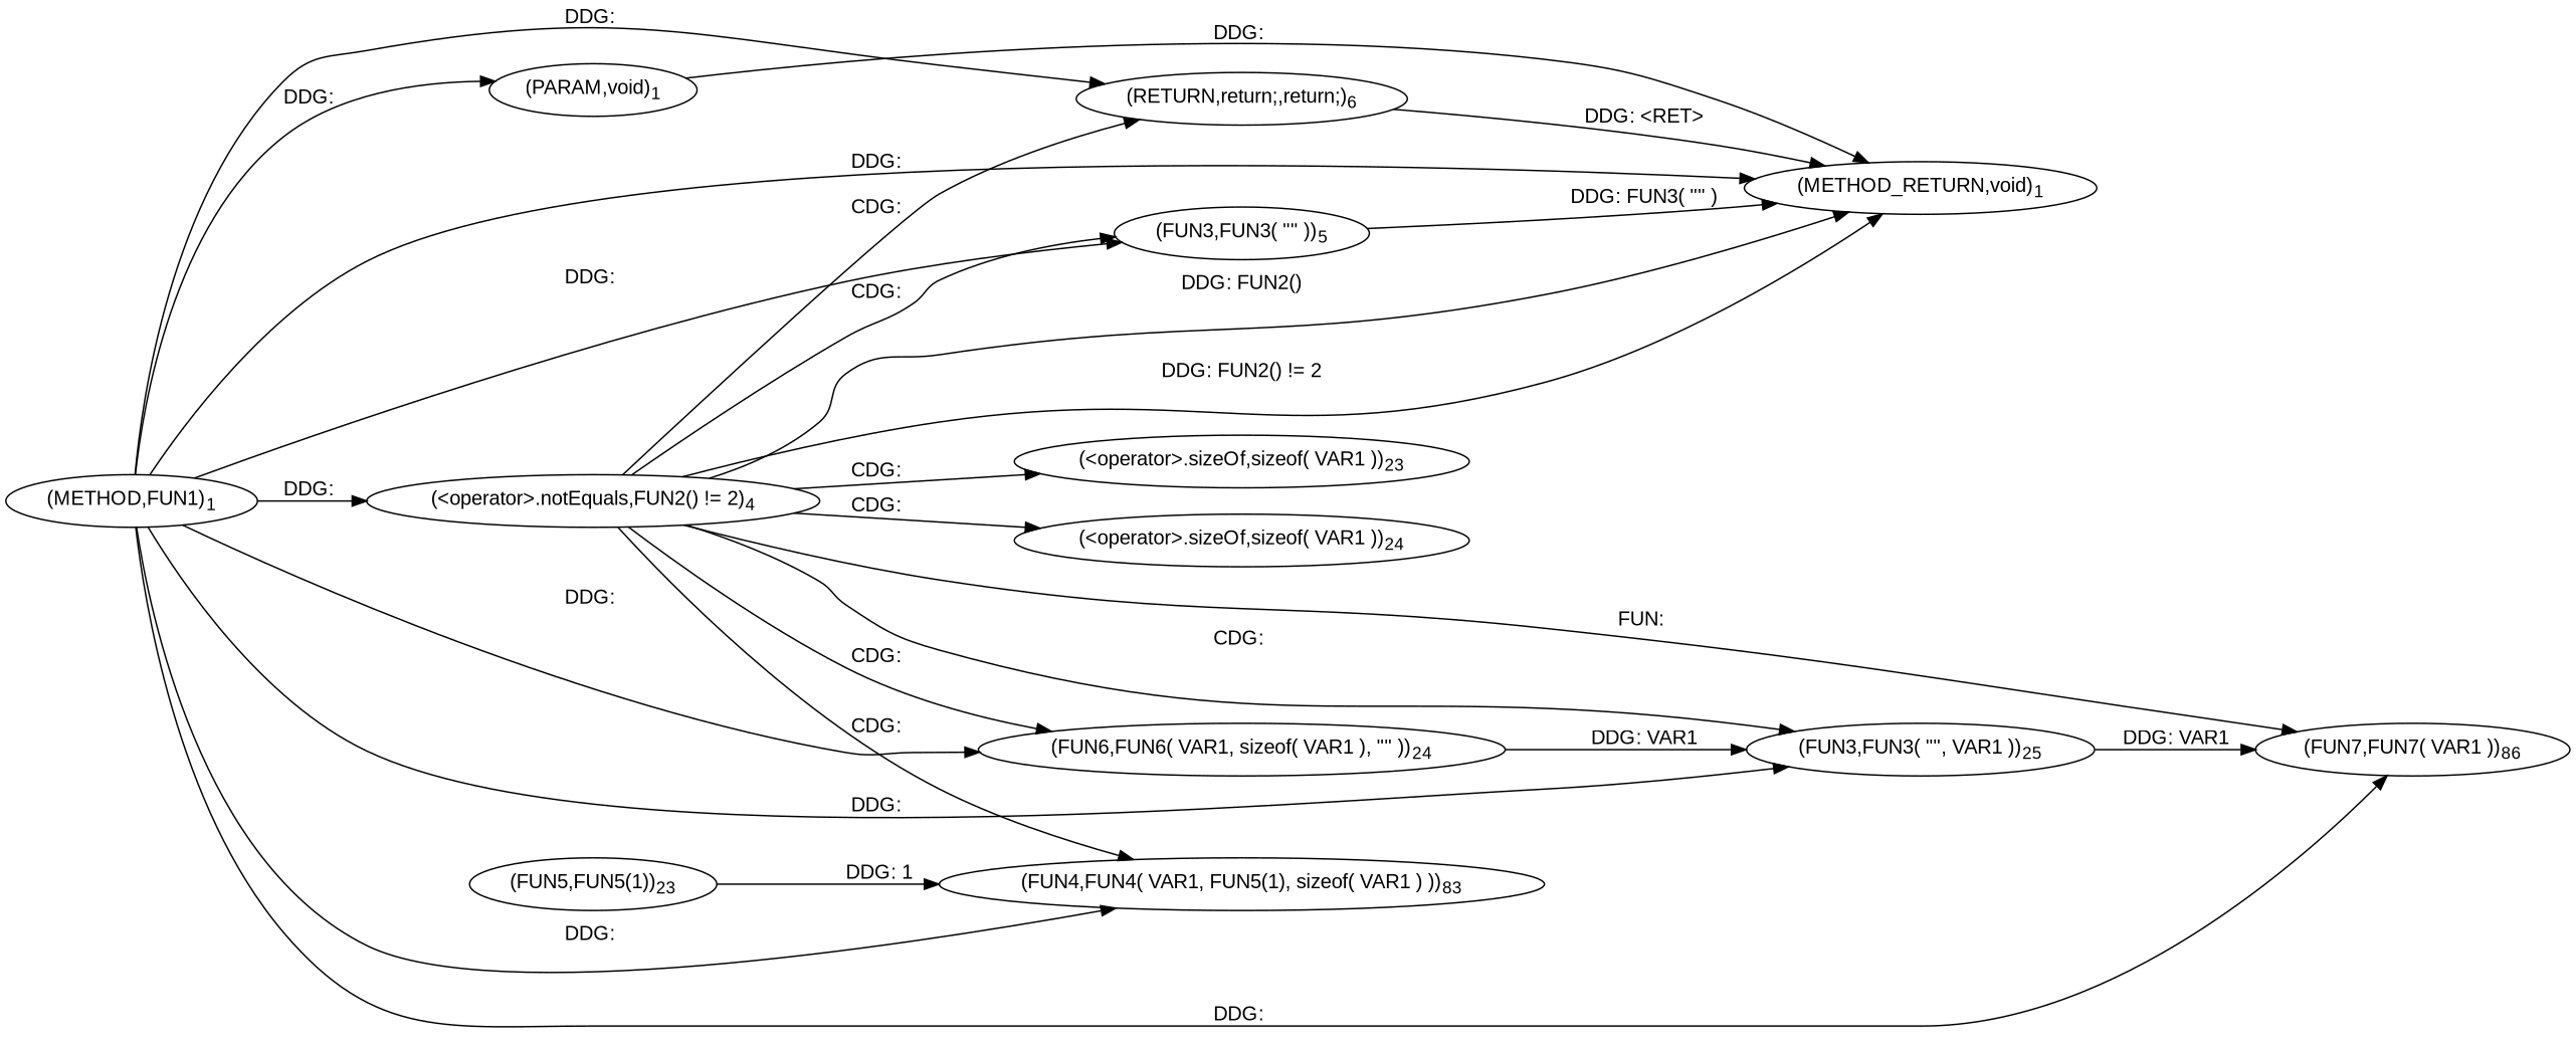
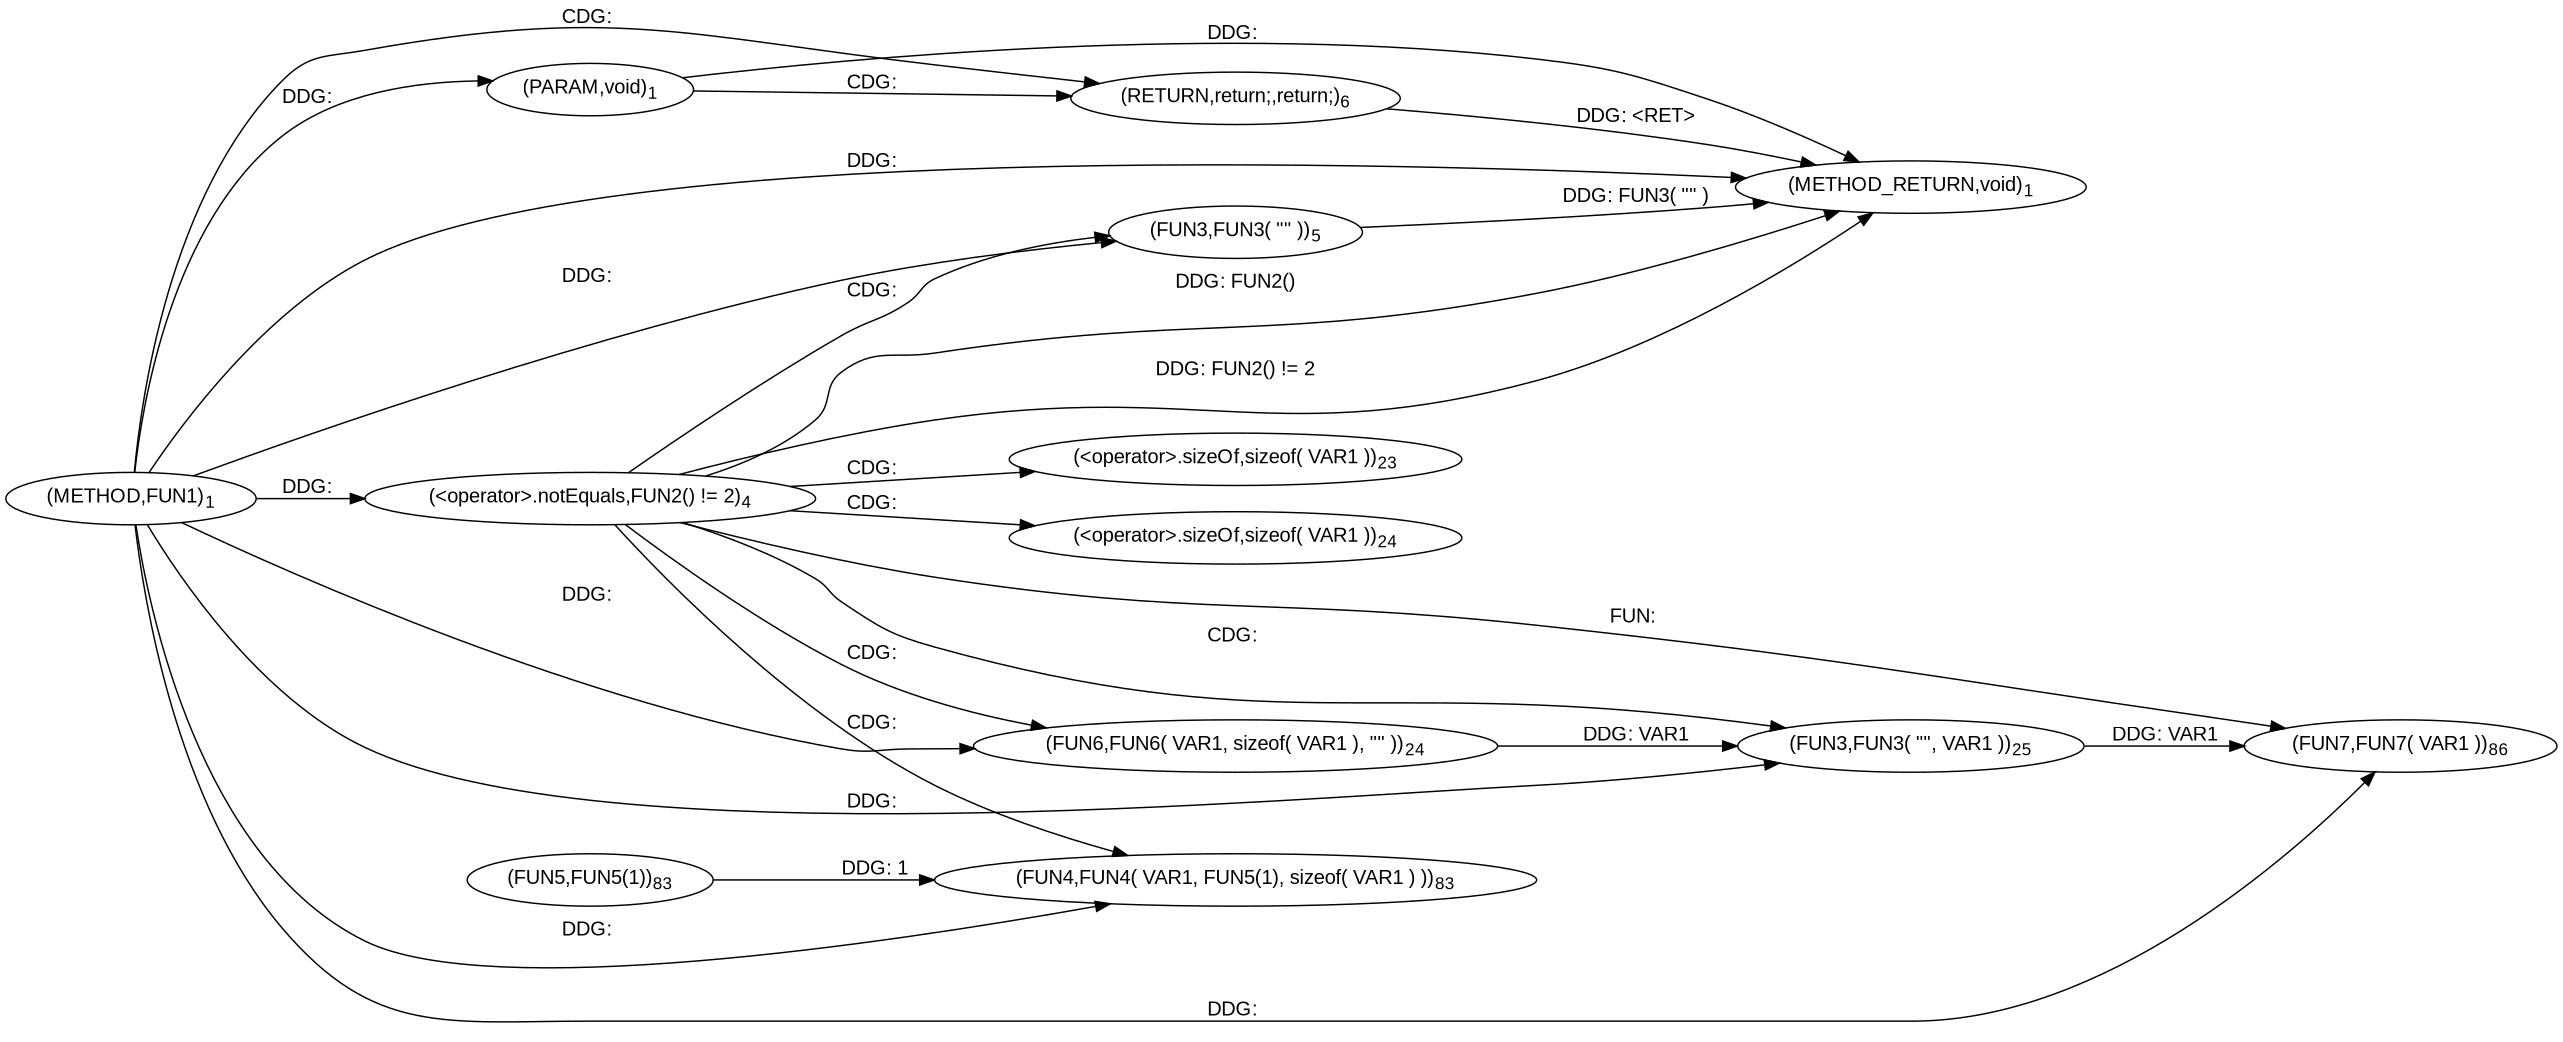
  digraph {
    fontname="Liberation Sans"
    rankdir=LR
    node [fontname="Liberation Sans"]
    edge [fontname="Liberation Sans"]
    n1 [label=<(METHOD,FUN1)<SUB>1</SUB>>]
    n2 [label=<(PARAM,void)<SUB>1</SUB>>]
    n3 [label=<(FUN4,FUN4( VAR1, FUN5(1), sizeof( VAR1 ) ))<SUB>83</SUB>>]
    n4 [label=<(FUN6,FUN6( VAR1, sizeof( VAR1 ), &quot;&quot; ))<SUB>24</SUB>>]
    n5 [label=<(FUN3,FUN3( &quot;&quot;, VAR1 ))<SUB>25</SUB>>]
    n6 [label=<(FUN7,FUN7( VAR1 ))<SUB>86</SUB>>]
    n7 [label=<(&lt;operator&gt;.notEquals,FUN2() != 2)<SUB>4</SUB>>]
    n8 [label=<(FUN3,FUN3( &quot;&quot; ))<SUB>5</SUB>>]
    n9 [label=<(RETURN,return;,return;)<SUB>6</SUB>>]
    n10 [label=<(METHOD_RETURN,void)<SUB>1</SUB>>]
    n11 [label=<(&lt;operator&gt;.sizeOf,sizeof( VAR1 ))<SUB>23</SUB>>]
    n12 [label=<(&lt;operator&gt;.sizeOf,sizeof( VAR1 ))<SUB>24</SUB>>]
-   n13 [label=<(FUN5,FUN5(1))<SUB>23</SUB>>]
+   n13 [label=<(FUN5,FUN5(1))<SUB>83</SUB>>]
    n1 -> n2 [label="DDG: "]
    n1 -> n3 [label="DDG: "]
    n1 -> n4 [label="DDG: "]
    n1 -> n5 [label="DDG: "]
    n1 -> n6 [label="DDG: "]
    n1 -> n7 [label="DDG: "]
    n1 -> n8 [label="DDG: "]
-   n1 -> n9 [label="DDG: "]
+   n1 -> n9 [label="CDG: "]
    n1 -> n10 [label="DDG: "]
    n2 -> n10 [label="DDG: "]
    n4 -> n5 [label="DDG: VAR1"]
    n5 -> n6 [label="DDG: VAR1"]
    n7 -> n3 [label="CDG: "]
    n7 -> n4 [label="CDG: "]
    n7 -> n5 [label="CDG: "]
    n7 -> n6 [label="FUN: "]
    n7 -> n8 [label="CDG: "]
-   n7 -> n9 [label="CDG: "]
+   n2 -> n9 [label="CDG: "]
    n7 -> n10 [label="DDG: FUN2()"]
    n7 -> n10 [label="DDG: FUN2() != 2"]
    n7 -> n11 [label="CDG: "]
    n7 -> n12 [label="CDG: "]
    n8 -> n10 [label="DDG: FUN3( &quot;&quot; )"]
    n9 -> n10 [label="DDG: &lt;RET&gt;"]
    n13 -> n3 [label="DDG: 1"]
  }
